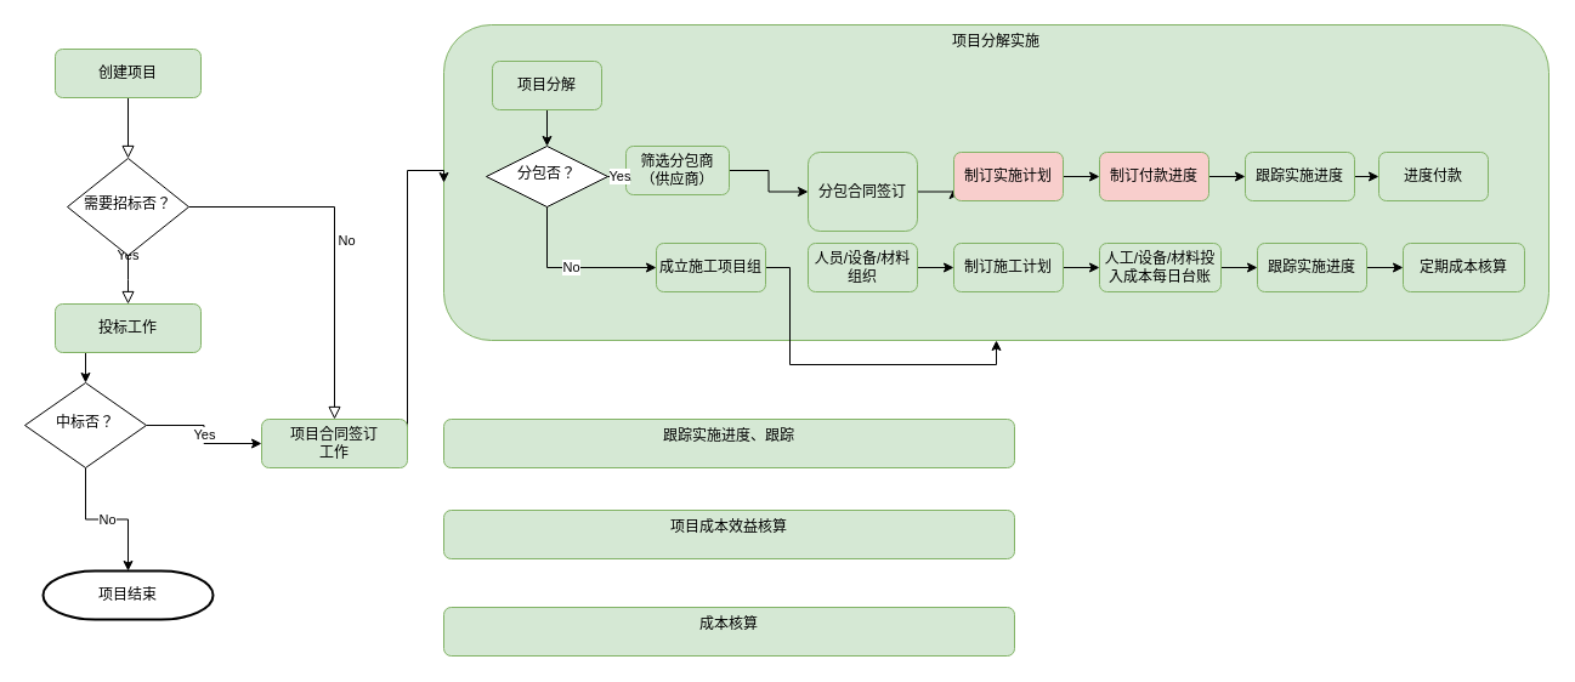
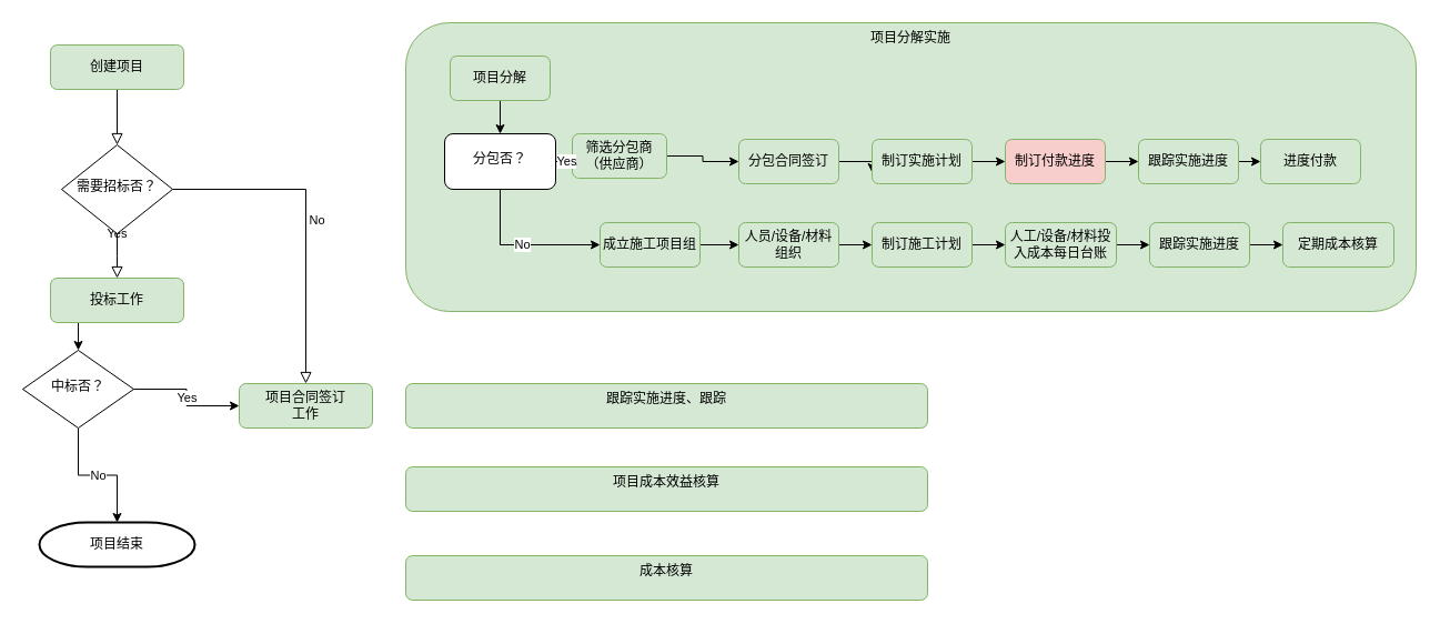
  <mxCell id="0" />
  <mxCell id="1" parent="0" />
  <mxCell id="2" value="项目分解实施" style="rounded=1;whiteSpace=wrap;html=1;fontSize=12;glass=0;strokeWidth=1;shadow=0;fillColor=#d5e8d4;strokeColor=#82b366;horizontal=1;verticalAlign=top;align=center;" vertex="1" parent="1"><mxGeometry x="365" y="20" width="910" height="260" as="geometry" /></mxCell>
  <mxCell id="3" value="" style="rounded=0;html=1;jettySize=auto;orthogonalLoop=1;fontSize=11;endArrow=block;endFill=0;endSize=8;strokeWidth=1;shadow=0;labelBackgroundColor=none;edgeStyle=orthogonalEdgeStyle;" parent="1" source="4" target="7" edge="1"><mxGeometry relative="1" as="geometry" /></mxCell>
  <mxCell id="4" value="创建项目" style="rounded=1;whiteSpace=wrap;html=1;fontSize=12;glass=0;strokeWidth=1;shadow=0;fillColor=#d5e8d4;strokeColor=#82b366;" parent="1" vertex="1"><mxGeometry x="45" y="40" width="120" height="40" as="geometry" /></mxCell>
  <mxCell id="5" value="Yes" style="rounded=0;html=1;jettySize=auto;orthogonalLoop=1;fontSize=11;endArrow=block;endFill=0;endSize=8;strokeWidth=1;shadow=0;labelBackgroundColor=none;edgeStyle=orthogonalEdgeStyle;" parent="1" source="7" edge="1"><mxGeometry y="20" relative="1" as="geometry"><mxPoint as="offset" /><mxPoint x="105" y="250" as="targetPoint" /></mxGeometry></mxCell>
  <mxCell id="6" value="No" style="edgeStyle=orthogonalEdgeStyle;rounded=0;html=1;jettySize=auto;orthogonalLoop=1;fontSize=11;endArrow=block;endFill=0;endSize=8;strokeWidth=1;shadow=0;labelBackgroundColor=none;entryX=0.5;entryY=0;entryDx=0;entryDy=0;" parent="1" source="7" target="11" edge="1"><mxGeometry y="10" relative="1" as="geometry"><mxPoint as="offset" /><mxPoint x="205" y="170" as="targetPoint" /></mxGeometry></mxCell>
  <mxCell id="7" value="需要招标否？" style="rhombus;whiteSpace=wrap;html=1;shadow=0;fontFamily=Helvetica;fontSize=12;align=center;strokeWidth=1;spacing=6;spacingTop=-4;" parent="1" vertex="1"><mxGeometry x="55" y="130" width="100" height="80" as="geometry" /></mxCell>
  <mxCell id="8" style="edgeStyle=orthogonalEdgeStyle;rounded=0;orthogonalLoop=1;jettySize=auto;html=1;exitX=0.5;exitY=1;exitDx=0;exitDy=0;entryX=0.5;entryY=0;entryDx=0;entryDy=0;" edge="1" parent="1" source="9" target="14"><mxGeometry relative="1" as="geometry"><Array as="points"><mxPoint x="105" y="290" /></Array></mxGeometry></mxCell>
  <mxCell id="9" value="投标工作" style="rounded=1;whiteSpace=wrap;html=1;fontSize=12;glass=0;strokeWidth=1;shadow=0;fillColor=#d5e8d4;strokeColor=#82b366;" parent="1" vertex="1"><mxGeometry x="45" y="250" width="120" height="40" as="geometry" /></mxCell>
- <mxCell id="10" style="edgeStyle=orthogonalEdgeStyle;rounded=0;orthogonalLoop=1;jettySize=auto;html=1;exitX=1;exitY=0.5;exitDx=0;exitDy=0;entryX=0;entryY=0.5;entryDx=0;entryDy=0;" edge="1" parent="1" source="11" target="2"><mxGeometry relative="1" as="geometry"><mxPoint x="385" y="365" as="targetPoint" /><Array as="points"><mxPoint x="335" y="140" /><mxPoint x="365" y="140" /></Array></mxGeometry></mxCell>
  <mxCell id="11" value="项目合同签订&lt;br&gt;工作" style="rounded=1;whiteSpace=wrap;html=1;fontSize=12;glass=0;strokeWidth=1;shadow=0;fillColor=#d5e8d4;strokeColor=#82b366;" parent="1" vertex="1"><mxGeometry x="215" y="345" width="120" height="40" as="geometry" /></mxCell>
  <mxCell id="12" value="Yes" style="edgeStyle=orthogonalEdgeStyle;rounded=0;orthogonalLoop=1;jettySize=auto;html=1;exitX=1;exitY=0.5;exitDx=0;exitDy=0;entryX=0;entryY=0.5;entryDx=0;entryDy=0;" edge="1" parent="1" source="14" target="11"><mxGeometry relative="1" as="geometry" /></mxCell>
  <mxCell id="13" value="No" style="edgeStyle=orthogonalEdgeStyle;rounded=0;orthogonalLoop=1;jettySize=auto;html=1;exitX=0.5;exitY=1;exitDx=0;exitDy=0;entryX=0.5;entryY=0;entryDx=0;entryDy=0;entryPerimeter=0;" edge="1" parent="1" source="14" target="15"><mxGeometry relative="1" as="geometry" /></mxCell>
  <mxCell id="14" value="中标否？" style="rhombus;whiteSpace=wrap;html=1;shadow=0;fontFamily=Helvetica;fontSize=12;align=center;strokeWidth=1;spacing=6;spacingTop=-4;" vertex="1" parent="1"><mxGeometry x="20" y="315" width="100" height="70" as="geometry" /></mxCell>
  <mxCell id="15" value="项目结束" style="strokeWidth=2;html=1;shape=mxgraph.flowchart.terminator;whiteSpace=wrap;" vertex="1" parent="1"><mxGeometry x="35" y="470" width="140" height="40" as="geometry" /></mxCell>
  <mxCell id="16" style="edgeStyle=orthogonalEdgeStyle;rounded=0;orthogonalLoop=1;jettySize=auto;html=1;exitX=0.5;exitY=1;exitDx=0;exitDy=0;" edge="1" parent="1" source="17" target="24"><mxGeometry relative="1" as="geometry" /></mxCell>
  <mxCell id="17" value="项目分解" style="rounded=1;whiteSpace=wrap;html=1;fontSize=12;glass=0;strokeWidth=1;shadow=0;fillColor=#d5e8d4;strokeColor=#82b366;" vertex="1" parent="1"><mxGeometry x="405" y="50" width="90" height="40" as="geometry" /></mxCell>
  <mxCell id="18" style="edgeStyle=orthogonalEdgeStyle;rounded=0;orthogonalLoop=1;jettySize=auto;html=1;exitX=1;exitY=0.5;exitDx=0;exitDy=0;entryX=0;entryY=0.5;entryDx=0;entryDy=0;" edge="1" parent="1" source="19" target="26"><mxGeometry relative="1" as="geometry" /></mxCell>
  <mxCell id="19" value="筛选分包商（供应商）" style="rounded=1;whiteSpace=wrap;html=1;fontSize=12;glass=0;strokeWidth=1;shadow=0;fillColor=#d5e8d4;strokeColor=#82b366;" vertex="1" parent="1"><mxGeometry x="515" y="120" width="85" height="40" as="geometry" /></mxCell>
- <mxCell id="20" style="edgeStyle=orthogonalEdgeStyle;rounded=0;orthogonalLoop=1;jettySize=auto;html=1;exitX=1;exitY=0.5;exitDx=0;exitDy=0;" edge="1" parent="1" source="21" target="2"><mxGeometry relative="1" as="geometry" /></mxCell>
+ <mxCell id="20" style="edgeStyle=orthogonalEdgeStyle;rounded=0;orthogonalLoop=1;jettySize=auto;html=1;exitX=1;exitY=0.5;exitDx=0;exitDy=0;entryX=0;entryY=0.5;entryDx=0;entryDy=0;" edge="1" parent="1" source="21" target="35"><mxGeometry relative="1" as="geometry" /></mxCell>
  <mxCell id="21" value="成立施工项目组" style="rounded=1;whiteSpace=wrap;html=1;fontSize=12;glass=0;strokeWidth=1;shadow=0;fillColor=#d5e8d4;strokeColor=#82b366;" vertex="1" parent="1"><mxGeometry x="540" y="200" width="90" height="40" as="geometry" /></mxCell>
  <mxCell id="22" value="Yes" style="edgeStyle=orthogonalEdgeStyle;rounded=0;orthogonalLoop=1;jettySize=auto;html=1;exitX=1;exitY=0.5;exitDx=0;exitDy=0;entryX=0;entryY=0.5;entryDx=0;entryDy=0;" edge="1" parent="1" source="24" target="19"><mxGeometry relative="1" as="geometry" /></mxCell>
  <mxCell id="23" value="No" style="edgeStyle=orthogonalEdgeStyle;rounded=0;orthogonalLoop=1;jettySize=auto;html=1;exitX=0.5;exitY=1;exitDx=0;exitDy=0;entryX=0;entryY=0.5;entryDx=0;entryDy=0;" edge="1" parent="1" source="24" target="21"><mxGeometry relative="1" as="geometry" /></mxCell>
- <mxCell id="24" value="分包否？" style="rhombus;whiteSpace=wrap;html=1;shadow=0;fontFamily=Helvetica;fontSize=12;align=center;strokeWidth=1;spacing=6;spacingTop=-4;" vertex="1" parent="1"><mxGeometry x="400" y="120" width="100" height="50" as="geometry" /></mxCell>
+ <mxCell id="24" value="分包否？" style="whiteSpace=wrap;html=1;shadow=0;fontFamily=Helvetica;fontSize=12;align=center;strokeWidth=1;spacing=6;spacingTop=-4;rounded=1;" vertex="1" parent="1"><mxGeometry x="400" y="120" width="100" height="50" as="geometry" /></mxCell>
  <mxCell id="25" style="edgeStyle=orthogonalEdgeStyle;rounded=0;orthogonalLoop=1;jettySize=auto;html=1;exitX=1;exitY=0.5;exitDx=0;exitDy=0;entryX=0;entryY=0.75;entryDx=0;entryDy=0;" edge="1" parent="1" source="26" target="28"><mxGeometry relative="1" as="geometry" /></mxCell>
- <mxCell id="26" value="分包合同签订" style="rounded=1;whiteSpace=wrap;html=1;fontSize=12;glass=0;strokeWidth=1;shadow=0;fillColor=#d5e8d4;strokeColor=#82b366;" vertex="1" parent="1"><mxGeometry x="665" y="125" width="90" height="65" as="geometry" /></mxCell>
+ <mxCell id="26" value="分包合同签订" style="rounded=1;whiteSpace=wrap;html=1;fontSize=12;glass=0;strokeWidth=1;shadow=0;fillColor=#d5e8d4;strokeColor=#82b366;" vertex="1" parent="1"><mxGeometry x="665" y="125" width="90" height="40" as="geometry" /></mxCell>
  <mxCell id="27" style="edgeStyle=orthogonalEdgeStyle;rounded=0;orthogonalLoop=1;jettySize=auto;html=1;exitX=1;exitY=0.5;exitDx=0;exitDy=0;entryX=0;entryY=0.5;entryDx=0;entryDy=0;" edge="1" parent="1" source="28" target="32"><mxGeometry relative="1" as="geometry" /></mxCell>
- <mxCell id="28" value="制订实施计划" style="rounded=1;whiteSpace=wrap;html=1;fontSize=12;glass=0;strokeWidth=1;shadow=0;fillColor=#f8cecc;strokeColor=#82b366;" vertex="1" parent="1"><mxGeometry x="785" y="125" width="90" height="40" as="geometry" /></mxCell>
+ <mxCell id="28" value="制订实施计划" style="rounded=1;whiteSpace=wrap;html=1;fontSize=12;glass=0;strokeWidth=1;shadow=0;fillColor=#d5e8d4;strokeColor=#82b366;" vertex="1" parent="1"><mxGeometry x="785" y="125" width="90" height="40" as="geometry" /></mxCell>
  <mxCell id="29" style="edgeStyle=orthogonalEdgeStyle;rounded=0;orthogonalLoop=1;jettySize=auto;html=1;exitX=1;exitY=0.5;exitDx=0;exitDy=0;entryX=0;entryY=0.5;entryDx=0;entryDy=0;" edge="1" parent="1" source="30" target="33"><mxGeometry relative="1" as="geometry" /></mxCell>
  <mxCell id="30" value="跟踪实施进度" style="rounded=1;whiteSpace=wrap;html=1;fontSize=12;glass=0;strokeWidth=1;shadow=0;fillColor=#d5e8d4;strokeColor=#82b366;" vertex="1" parent="1"><mxGeometry x="1025" y="125" width="90" height="40" as="geometry" /></mxCell>
  <mxCell id="31" style="edgeStyle=orthogonalEdgeStyle;rounded=0;orthogonalLoop=1;jettySize=auto;html=1;exitX=1;exitY=0.5;exitDx=0;exitDy=0;entryX=0;entryY=0.5;entryDx=0;entryDy=0;" edge="1" parent="1" source="32" target="30"><mxGeometry relative="1" as="geometry" /></mxCell>
  <mxCell id="32" value="制订付款进度" style="rounded=1;whiteSpace=wrap;html=1;fontSize=12;glass=0;strokeWidth=1;shadow=0;fillColor=#f8cecc;strokeColor=#82b366;" vertex="1" parent="1"><mxGeometry x="905" y="125" width="90" height="40" as="geometry" /></mxCell>
  <mxCell id="33" value="进度付款" style="rounded=1;whiteSpace=wrap;html=1;fontSize=12;glass=0;strokeWidth=1;shadow=0;fillColor=#d5e8d4;strokeColor=#82b366;" vertex="1" parent="1"><mxGeometry x="1135" y="125" width="90" height="40" as="geometry" /></mxCell>
  <mxCell id="34" style="edgeStyle=orthogonalEdgeStyle;rounded=0;orthogonalLoop=1;jettySize=auto;html=1;exitX=1;exitY=0.5;exitDx=0;exitDy=0;entryX=0;entryY=0.5;entryDx=0;entryDy=0;" edge="1" parent="1" source="35" target="37"><mxGeometry relative="1" as="geometry" /></mxCell>
  <mxCell id="35" value="人员/设备/材料组织" style="rounded=1;whiteSpace=wrap;html=1;fontSize=12;glass=0;strokeWidth=1;shadow=0;fillColor=#d5e8d4;strokeColor=#82b366;" vertex="1" parent="1"><mxGeometry x="665" y="200" width="90" height="40" as="geometry" /></mxCell>
  <mxCell id="36" style="edgeStyle=orthogonalEdgeStyle;rounded=0;orthogonalLoop=1;jettySize=auto;html=1;exitX=1;exitY=0.5;exitDx=0;exitDy=0;entryX=0;entryY=0.5;entryDx=0;entryDy=0;" edge="1" parent="1" source="37" target="39"><mxGeometry relative="1" as="geometry" /></mxCell>
  <mxCell id="37" value="制订施工计划" style="rounded=1;whiteSpace=wrap;html=1;fontSize=12;glass=0;strokeWidth=1;shadow=0;fillColor=#d5e8d4;strokeColor=#82b366;" vertex="1" parent="1"><mxGeometry x="785" y="200" width="90" height="40" as="geometry" /></mxCell>
  <mxCell id="38" style="edgeStyle=orthogonalEdgeStyle;rounded=0;orthogonalLoop=1;jettySize=auto;html=1;exitX=1;exitY=0.5;exitDx=0;exitDy=0;entryX=0;entryY=0.5;entryDx=0;entryDy=0;" edge="1" parent="1" source="39" target="41"><mxGeometry relative="1" as="geometry" /></mxCell>
  <mxCell id="39" value="人工/设备/材料投入成本每日台账" style="rounded=1;whiteSpace=wrap;html=1;fontSize=12;glass=0;strokeWidth=1;shadow=0;fillColor=#d5e8d4;strokeColor=#82b366;" vertex="1" parent="1"><mxGeometry x="905" y="200" width="100" height="40" as="geometry" /></mxCell>
  <mxCell id="40" style="edgeStyle=orthogonalEdgeStyle;rounded=0;orthogonalLoop=1;jettySize=auto;html=1;exitX=1;exitY=0.5;exitDx=0;exitDy=0;entryX=0;entryY=0.5;entryDx=0;entryDy=0;" edge="1" parent="1" source="41" target="42"><mxGeometry relative="1" as="geometry" /></mxCell>
  <mxCell id="41" value="跟踪实施进度" style="rounded=1;whiteSpace=wrap;html=1;fontSize=12;glass=0;strokeWidth=1;shadow=0;fillColor=#d5e8d4;strokeColor=#82b366;" vertex="1" parent="1"><mxGeometry x="1035" y="200" width="90" height="40" as="geometry" /></mxCell>
  <mxCell id="42" value="定期成本核算" style="rounded=1;whiteSpace=wrap;html=1;fontSize=12;glass=0;strokeWidth=1;shadow=0;fillColor=#d5e8d4;strokeColor=#82b366;" vertex="1" parent="1"><mxGeometry x="1155" y="200" width="100" height="40" as="geometry" /></mxCell>
  <mxCell id="43" value="跟踪实施进度、跟踪" style="rounded=1;whiteSpace=wrap;html=1;fontSize=12;glass=0;strokeWidth=1;shadow=0;fillColor=#d5e8d4;strokeColor=#82b366;horizontal=1;verticalAlign=top;align=center;" vertex="1" parent="1"><mxGeometry x="365" y="345" width="470" height="40" as="geometry" /></mxCell>
  <mxCell id="44" value="成本核算" style="rounded=1;whiteSpace=wrap;html=1;fontSize=12;glass=0;strokeWidth=1;shadow=0;fillColor=#d5e8d4;strokeColor=#82b366;horizontal=1;verticalAlign=top;align=center;" vertex="1" parent="1"><mxGeometry x="365" y="500" width="470" height="40" as="geometry" /></mxCell>
  <mxCell id="45" value="项目成本效益核算" style="rounded=1;whiteSpace=wrap;html=1;fontSize=12;glass=0;strokeWidth=1;shadow=0;fillColor=#d5e8d4;strokeColor=#82b366;horizontal=1;verticalAlign=top;align=center;" vertex="1" parent="1"><mxGeometry x="365" y="420" width="470" height="40" as="geometry" /></mxCell>
